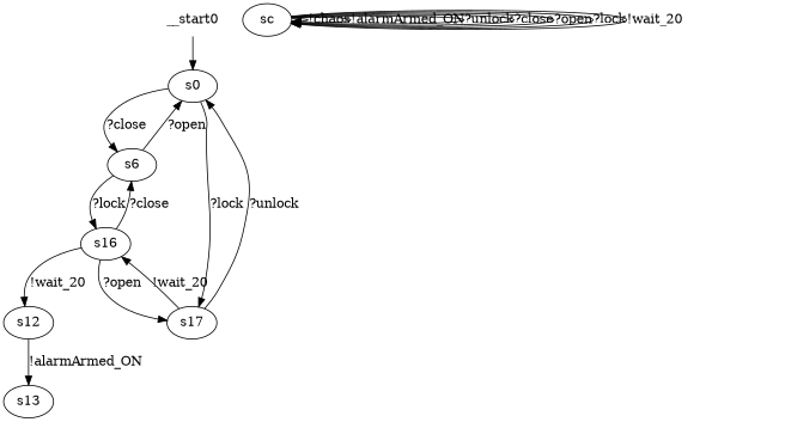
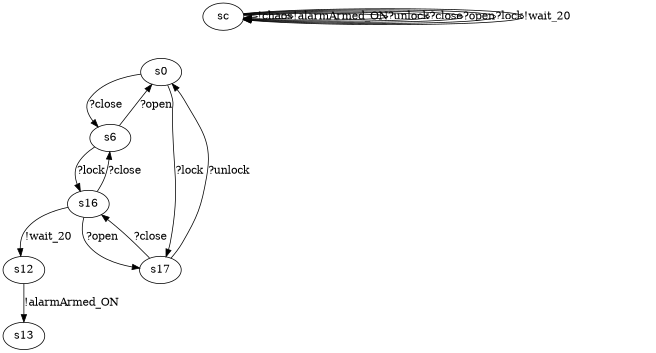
  digraph {
    n1 [label=s0]
    n2 [label=s6]
    n3 [label=s17]
    n4 [label=s16]
    n5 [label=s12]
    n6 [label=s13]
    n7 [label=sc]
-   __start0 [shape=none]
    n1 -> n2 [label="?close"]
    n1 -> n3 [label="?lock"]
    n2 -> n1 [label="?open"]
    n2 -> n4 [label="?lock"]
    n3 -> n1 [label="?unlock"]
-   n3 -> n4 [label="!wait_20"]
+   n3 -> n4 [label="?close"]
    n4 -> n2 [label="?close"]
    n4 -> n3 [label="?open"]
    n4 -> n5 [label="!wait_20"]
    n5 -> n6 [label="!alarmArmed_ON"]
    n7 -> n7 [label="!chaos"]
    n7 -> n7 [label="!alarmArmed_ON"]
    n7 -> n7 [label="?unlock"]
    n7 -> n7 [label="?close"]
    n7 -> n7 [label="?open"]
    n7 -> n7 [label="?lock"]
    n7 -> n7 [label="!wait_20"]
-   __start0 -> n1
  }
